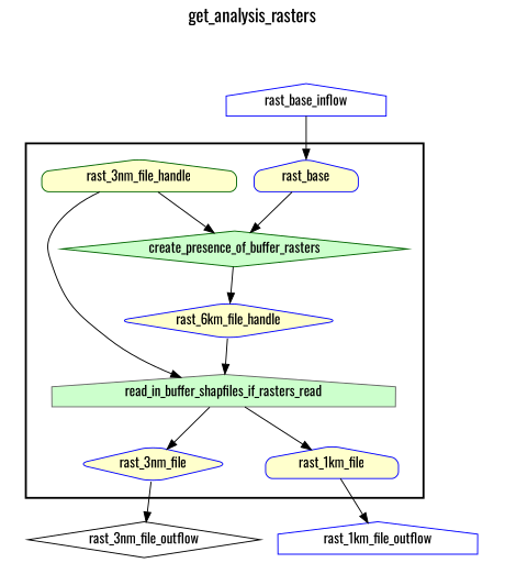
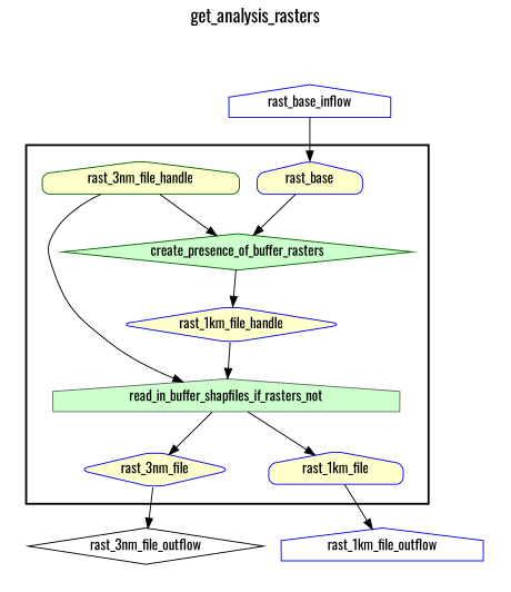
  digraph {
    fontname=Oswald
    fontsize=18
    label=get_analysis_rasters
    labelloc=t
    rankdir=TB
    node [color=blue fillcolor="#FFFFCC" fontname=Oswald peripheries=1 shape=house style="rounded,filled"]
    edge [fontname=Oswald]
-   read_in_buffer_shapfiles_if_rasters_not [color=gray40 fillcolor="#CCFFCC" style=filled label=read_in_buffer_shapfiles_if_rasters_read]
+   read_in_buffer_shapfiles_if_rasters_not [color=gray40 fillcolor="#CCFFCC" style=filled]
    create_presence_of_buffer_rasters [color=darkgreen fillcolor="#CCFFCC" shape=diamond style=filled]
    rast_base
    rast_3nm_file_handle [color=darkgreen]
-   rast_1km_file_handle [shape=diamond label=rast_6km_file_handle]
+   rast_1km_file_handle [shape=diamond]
    rast_3nm_file [shape=diamond]
    rast_1km_file
    rast_base_inflow [fillcolor="#FFFFFF" width=0.2 style=""]
    rast_1km_file_outflow [fillcolor="#FFFFFF" width=0.2 style=""]
    rast_3nm_file_outflow [color=black fillcolor="#FFFFFF" shape=diamond width=0.2 style=""]
    subgraph cluster_1 {
      color=black
      label=""
      penwidth=2
      subgraph cluster_2 {
        color=white
        label=""
        penwidth=2
        read_in_buffer_shapfiles_if_rasters_not
        create_presence_of_buffer_rasters
        rast_base
        rast_3nm_file_handle
        rast_1km_file_handle
        rast_3nm_file
        rast_1km_file
      }
    }
    subgraph cluster_3 {
      color=white
      label=""
      penwidth=2
      subgraph cluster_4 {
        color=white
        label=""
        penwidth=2
        rast_1km_file_outflow
        rast_3nm_file_outflow
      }
    }
    subgraph cluster_5 {
      color=white
      label=""
      penwidth=2
      subgraph cluster_6 {
        color=white
        label=""
        penwidth=2
        rast_base_inflow
      }
    }
    read_in_buffer_shapfiles_if_rasters_not -> rast_3nm_file
    read_in_buffer_shapfiles_if_rasters_not -> rast_1km_file
    create_presence_of_buffer_rasters -> rast_1km_file_handle
    rast_base -> create_presence_of_buffer_rasters
    rast_3nm_file_handle -> read_in_buffer_shapfiles_if_rasters_not
    rast_3nm_file_handle -> create_presence_of_buffer_rasters
    rast_1km_file_handle -> read_in_buffer_shapfiles_if_rasters_not
    rast_3nm_file -> rast_3nm_file_outflow
    rast_1km_file -> rast_1km_file_outflow
    rast_base_inflow -> rast_base
  }
